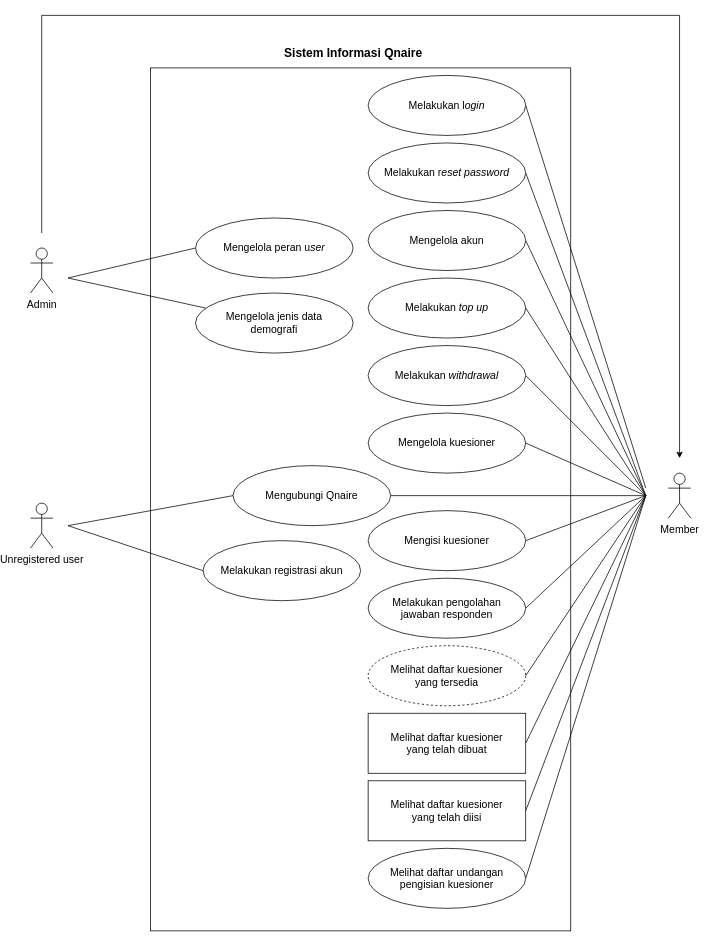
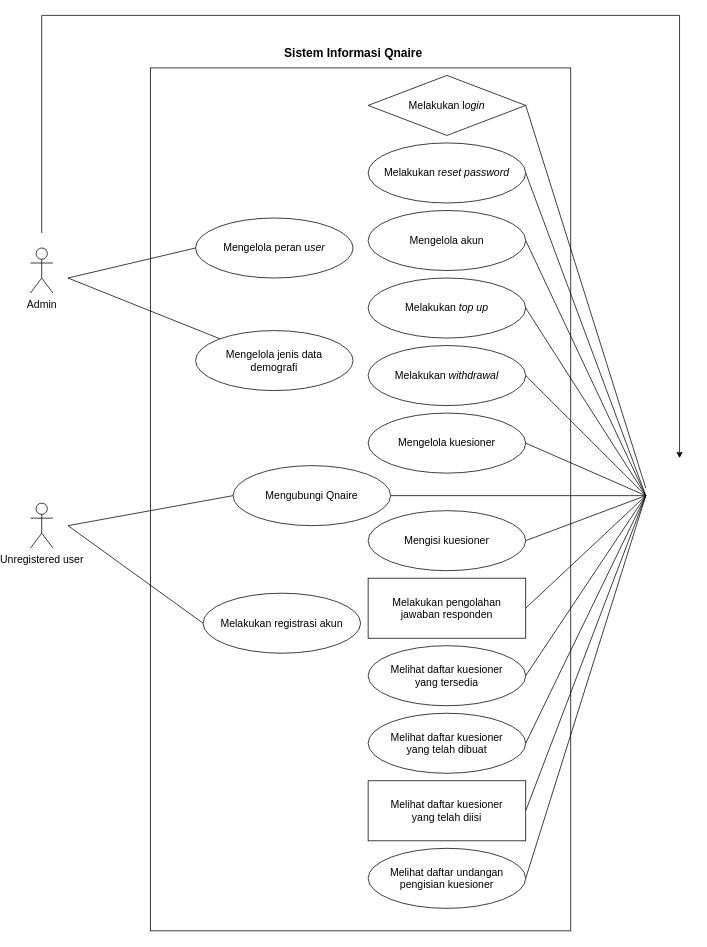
  <mxCell id="0" />
  <mxCell id="1" parent="0" />
  <mxCell id="2" value="" style="rounded=0;whiteSpace=wrap;html=1;" parent="1" vertex="1"><mxGeometry x="180" y="90" width="560" height="1150" as="geometry" /></mxCell>
  <mxCell id="3" value="&lt;b&gt;&lt;font style=&quot;font-size: 16px&quot;&gt;Sistem Informasi Qnaire&lt;/font&gt;&lt;/b&gt;" style="text;html=1;align=center;verticalAlign=middle;resizable=0;points=[];autosize=1;strokeColor=none;fillColor=none;" parent="1" vertex="1"><mxGeometry x="350" y="60" width="200" height="20" as="geometry" /></mxCell>
  <mxCell id="4" value="" style="rounded=0;orthogonalLoop=1;jettySize=auto;html=1;fontSize=14;entryX=0;entryY=0.5;entryDx=0;entryDy=0;endArrow=none;endFill=0;" parent="1" target="24" edge="1"><mxGeometry relative="1" as="geometry"><mxPoint x="70" y="700" as="sourcePoint" /></mxGeometry></mxCell>
  <mxCell id="5" style="edgeStyle=none;rounded=0;orthogonalLoop=1;jettySize=auto;html=1;entryX=0;entryY=0.5;entryDx=0;entryDy=0;fontSize=14;endArrow=none;endFill=0;" parent="1" target="26" edge="1"><mxGeometry relative="1" as="geometry"><mxPoint x="70" y="700" as="sourcePoint" /></mxGeometry></mxCell>
  <mxCell id="6" value="Unregistered user" style="shape=umlActor;verticalLabelPosition=bottom;verticalAlign=top;html=1;outlineConnect=0;fontSize=14;shadow=0;fillColor=none;" parent="1" vertex="1"><mxGeometry x="20" y="670" width="30" height="60" as="geometry" /></mxCell>
  <mxCell id="7" style="edgeStyle=none;rounded=0;orthogonalLoop=1;jettySize=auto;html=1;entryX=1;entryY=0.5;entryDx=0;entryDy=0;fontSize=14;endArrow=none;endFill=0;" parent="1" target="30" edge="1"><mxGeometry relative="1" as="geometry"><mxPoint x="840" y="660" as="sourcePoint" /></mxGeometry></mxCell>
  <mxCell id="8" style="edgeStyle=none;rounded=0;orthogonalLoop=1;jettySize=auto;html=1;entryX=1;entryY=0.5;entryDx=0;entryDy=0;fontSize=14;endArrow=none;endFill=0;" parent="1" target="27" edge="1"><mxGeometry relative="1" as="geometry"><mxPoint x="840" y="660" as="sourcePoint" /></mxGeometry></mxCell>
  <mxCell id="9" style="edgeStyle=none;rounded=0;orthogonalLoop=1;jettySize=auto;html=1;entryX=1;entryY=0.5;entryDx=0;entryDy=0;fontSize=14;endArrow=none;endFill=0;" parent="1" target="28" edge="1"><mxGeometry relative="1" as="geometry"><mxPoint x="840" y="660" as="sourcePoint" /></mxGeometry></mxCell>
  <mxCell id="10" style="edgeStyle=none;rounded=0;orthogonalLoop=1;jettySize=auto;html=1;entryX=1;entryY=0.5;entryDx=0;entryDy=0;fontSize=14;endArrow=none;endFill=0;" parent="1" target="31" edge="1"><mxGeometry relative="1" as="geometry"><mxPoint x="840" y="660" as="sourcePoint" /></mxGeometry></mxCell>
  <mxCell id="11" style="edgeStyle=none;rounded=0;orthogonalLoop=1;jettySize=auto;html=1;entryX=1;entryY=0.5;entryDx=0;entryDy=0;fontSize=14;endArrow=none;endFill=0;" parent="1" target="25" edge="1"><mxGeometry relative="1" as="geometry"><mxPoint x="840" y="660" as="sourcePoint" /></mxGeometry></mxCell>
  <mxCell id="12" style="edgeStyle=none;rounded=0;orthogonalLoop=1;jettySize=auto;html=1;entryX=1;entryY=0.5;entryDx=0;entryDy=0;endArrow=none;endFill=0;" parent="1" target="29" edge="1"><mxGeometry relative="1" as="geometry"><mxPoint x="840" y="650" as="sourcePoint" /></mxGeometry></mxCell>
  <mxCell id="13" style="rounded=0;orthogonalLoop=1;jettySize=auto;html=1;entryX=1;entryY=0.5;entryDx=0;entryDy=0;endArrow=none;endFill=0;strokeColor=#000000;" parent="1" target="34" edge="1"><mxGeometry relative="1" as="geometry"><mxPoint x="840" y="660" as="sourcePoint" /></mxGeometry></mxCell>
  <mxCell id="14" style="rounded=0;orthogonalLoop=1;jettySize=auto;html=1;entryX=1;entryY=0.5;entryDx=0;entryDy=0;endArrow=none;endFill=0;" parent="1" target="35" edge="1"><mxGeometry relative="1" as="geometry"><mxPoint x="840" y="660" as="sourcePoint" /></mxGeometry></mxCell>
  <mxCell id="15" style="edgeStyle=none;rounded=0;orthogonalLoop=1;jettySize=auto;html=1;entryX=1;entryY=0.5;entryDx=0;entryDy=0;endArrow=none;endFill=0;" parent="1" target="36" edge="1"><mxGeometry relative="1" as="geometry"><mxPoint x="840" y="660" as="sourcePoint" /></mxGeometry></mxCell>
  <mxCell id="16" style="rounded=0;orthogonalLoop=1;jettySize=auto;html=1;entryX=1;entryY=0.5;entryDx=0;entryDy=0;endArrow=none;endFill=0;" parent="1" target="26" edge="1"><mxGeometry relative="1" as="geometry"><mxPoint x="840" y="660" as="sourcePoint" /></mxGeometry></mxCell>
  <mxCell id="17" style="rounded=0;orthogonalLoop=1;jettySize=auto;html=1;entryX=1;entryY=0.5;entryDx=0;entryDy=0;endArrow=none;endFill=0;" parent="1" target="40" edge="1"><mxGeometry relative="1" as="geometry"><mxPoint x="840" y="660" as="sourcePoint" /></mxGeometry></mxCell>
  <mxCell id="18" style="edgeStyle=none;rounded=0;orthogonalLoop=1;jettySize=auto;html=1;entryX=1;entryY=0.5;entryDx=0;entryDy=0;endArrow=none;endFill=0;" parent="1" target="39" edge="1"><mxGeometry relative="1" as="geometry"><mxPoint x="840" y="660" as="sourcePoint" /></mxGeometry></mxCell>
- <mxCell id="19" value="Member" style="shape=umlActor;verticalLabelPosition=bottom;verticalAlign=top;html=1;outlineConnect=0;fontSize=14;fillColor=none;" parent="1" vertex="1"><mxGeometry x="870" y="630" width="30" height="60" as="geometry" /></mxCell>
  <mxCell id="20" style="edgeStyle=none;rounded=0;orthogonalLoop=1;jettySize=auto;html=1;entryX=0;entryY=0.5;entryDx=0;entryDy=0;fontSize=14;endArrow=none;endFill=0;" parent="1" target="32" edge="1"><mxGeometry relative="1" as="geometry"><mxPoint x="70" y="370" as="sourcePoint" /></mxGeometry></mxCell>
  <mxCell id="21" style="rounded=0;orthogonalLoop=1;jettySize=auto;html=1;endArrow=none;endFill=0;" parent="1" target="33" edge="1"><mxGeometry relative="1" as="geometry"><mxPoint x="70" y="370" as="sourcePoint" /></mxGeometry></mxCell>
  <mxCell id="22" style="edgeStyle=orthogonalEdgeStyle;rounded=0;orthogonalLoop=1;jettySize=auto;html=1;endArrow=classic;endFill=1;" parent="1" edge="1"><mxGeometry relative="1" as="geometry"><mxPoint x="35" y="310" as="sourcePoint" /><mxPoint x="885" y="610" as="targetPoint" /><Array as="points"><mxPoint x="35" y="20" /><mxPoint x="885" y="20" /></Array></mxGeometry></mxCell>
  <mxCell id="23" value="Admin" style="shape=umlActor;verticalLabelPosition=bottom;verticalAlign=top;html=1;outlineConnect=0;fontSize=14;fillColor=none;" parent="1" vertex="1"><mxGeometry x="20" y="330" width="30" height="60" as="geometry" /></mxCell>
- <mxCell id="24" value="Melakukan registrasi akun" style="ellipse;whiteSpace=wrap;html=1;fontSize=14;" parent="1" vertex="1"><mxGeometry x="250" y="720" width="210" height="80" as="geometry" /></mxCell>
+ <mxCell id="24" value="Melakukan registrasi akun" style="ellipse;whiteSpace=wrap;html=1;fontSize=14;" parent="1" vertex="1"><mxGeometry x="250" y="790" width="210" height="80" as="geometry" /></mxCell>
  <mxCell id="25" value="Mengisi kuesioner" style="ellipse;whiteSpace=wrap;html=1;fontSize=14;" parent="1" vertex="1"><mxGeometry x="470" y="680" width="210" height="80" as="geometry" /></mxCell>
  <mxCell id="26" value="Mengubungi Qnaire" style="ellipse;whiteSpace=wrap;html=1;fontSize=14;" parent="1" vertex="1"><mxGeometry x="290" y="620" width="210" height="80" as="geometry" /></mxCell>
  <mxCell id="27" value="Mengelola kuesioner" style="ellipse;whiteSpace=wrap;html=1;fontSize=14;" parent="1" vertex="1"><mxGeometry x="470" y="550" width="210" height="80" as="geometry" /></mxCell>
- <mxCell id="28" value="Melakukan pengolahan&lt;br&gt;jawaban responden" style="ellipse;whiteSpace=wrap;html=1;fontSize=14;" parent="1" vertex="1"><mxGeometry x="470" y="770" width="210" height="80" as="geometry" /></mxCell>
- <mxCell id="29" value="Melakukan l&lt;i&gt;ogin&lt;/i&gt;" style="ellipse;whiteSpace=wrap;html=1;fontSize=14;" parent="1" vertex="1"><mxGeometry x="470" y="100" width="210" height="80" as="geometry" /></mxCell>
- <mxCell id="30" value="Melihat daftar kuesioner&lt;br&gt;yang tersedia" style="ellipse;whiteSpace=wrap;html=1;fontSize=14;dashed=1;" parent="1" vertex="1"><mxGeometry x="470" y="860" width="210" height="80" as="geometry" /></mxCell>
+ <mxCell id="28" value="Melakukan pengolahan&lt;br&gt;jawaban responden" style="whiteSpace=wrap;html=1;fontSize=14;rounded=0;" parent="1" vertex="1"><mxGeometry x="470" y="770" width="210" height="80" as="geometry" /></mxCell>
+ <mxCell id="29" value="Melakukan l&lt;i&gt;ogin&lt;/i&gt;" style="rhombus;whiteSpace=wrap;html=1;fontSize=14;" parent="1" vertex="1"><mxGeometry x="470" y="100" width="210" height="80" as="geometry" /></mxCell>
+ <mxCell id="30" value="Melihat daftar kuesioner&lt;br&gt;yang tersedia" style="ellipse;whiteSpace=wrap;html=1;fontSize=14;" parent="1" vertex="1"><mxGeometry x="470" y="860" width="210" height="80" as="geometry" /></mxCell>
  <mxCell id="31" value="Mengelola akun" style="ellipse;whiteSpace=wrap;html=1;fontSize=14;" parent="1" vertex="1"><mxGeometry x="470" y="280" width="210" height="80" as="geometry" /></mxCell>
  <mxCell id="32" value="Mengelola peran u&lt;i&gt;ser&lt;/i&gt;" style="ellipse;whiteSpace=wrap;html=1;fontSize=14;" parent="1" vertex="1"><mxGeometry x="240" y="290" width="210" height="80" as="geometry" /></mxCell>
- <mxCell id="33" value="Mengelola jenis data&lt;br&gt;demografi" style="ellipse;whiteSpace=wrap;html=1;fontSize=14;" parent="1" vertex="1"><mxGeometry x="240" y="390" width="210" height="80" as="geometry" /></mxCell>
+ <mxCell id="33" value="Mengelola jenis data&lt;br&gt;demografi" style="ellipse;whiteSpace=wrap;html=1;fontSize=14;" parent="1" vertex="1"><mxGeometry x="240" y="440" width="210" height="80" as="geometry" /></mxCell>
  <mxCell id="34" value="Melakukan &lt;i&gt;withdrawal&lt;/i&gt;" style="ellipse;whiteSpace=wrap;html=1;fontSize=14;" parent="1" vertex="1"><mxGeometry x="470" y="460" width="210" height="80" as="geometry" /></mxCell>
- <mxCell id="35" value="Melihat daftar kuesioner&lt;br&gt;yang telah dibuat" style="whiteSpace=wrap;html=1;fontSize=14;rounded=0;" parent="1" vertex="1"><mxGeometry x="470" y="950" width="210" height="80" as="geometry" /></mxCell>
+ <mxCell id="35" value="Melihat daftar kuesioner&lt;br&gt;yang telah dibuat" style="ellipse;whiteSpace=wrap;html=1;fontSize=14;" parent="1" vertex="1"><mxGeometry x="470" y="950" width="210" height="80" as="geometry" /></mxCell>
  <mxCell id="36" value="Melakukan r&lt;i&gt;eset password&lt;/i&gt;" style="ellipse;whiteSpace=wrap;html=1;fontSize=14;" parent="1" vertex="1"><mxGeometry x="470" y="190" width="210" height="80" as="geometry" /></mxCell>
  <mxCell id="37" value="Melakukan &lt;i&gt;top up&lt;/i&gt;" style="ellipse;whiteSpace=wrap;html=1;fontSize=14;" parent="1" vertex="1"><mxGeometry x="470" y="370" width="210" height="80" as="geometry" /></mxCell>
  <mxCell id="38" value="" style="edgeStyle=none;rounded=0;orthogonalLoop=1;jettySize=auto;html=1;entryX=1;entryY=0.5;entryDx=0;entryDy=0;fontSize=14;endArrow=none;endFill=0;" parent="1" target="37" edge="1"><mxGeometry relative="1" as="geometry"><mxPoint x="840" y="660" as="sourcePoint" /><mxPoint x="670" y="350" as="targetPoint" /></mxGeometry></mxCell>
  <mxCell id="39" value="Melihat daftar kuesioner&lt;br&gt;yang telah diisi" style="whiteSpace=wrap;html=1;fontSize=14;rounded=0;" parent="1" vertex="1"><mxGeometry x="470" y="1040" width="210" height="80" as="geometry" /></mxCell>
  <mxCell id="40" value="Melihat daftar undangan&lt;br&gt;pengisian kuesioner" style="ellipse;whiteSpace=wrap;html=1;fontSize=14;" parent="1" vertex="1"><mxGeometry x="470" y="1130" width="210" height="80" as="geometry" /></mxCell>
